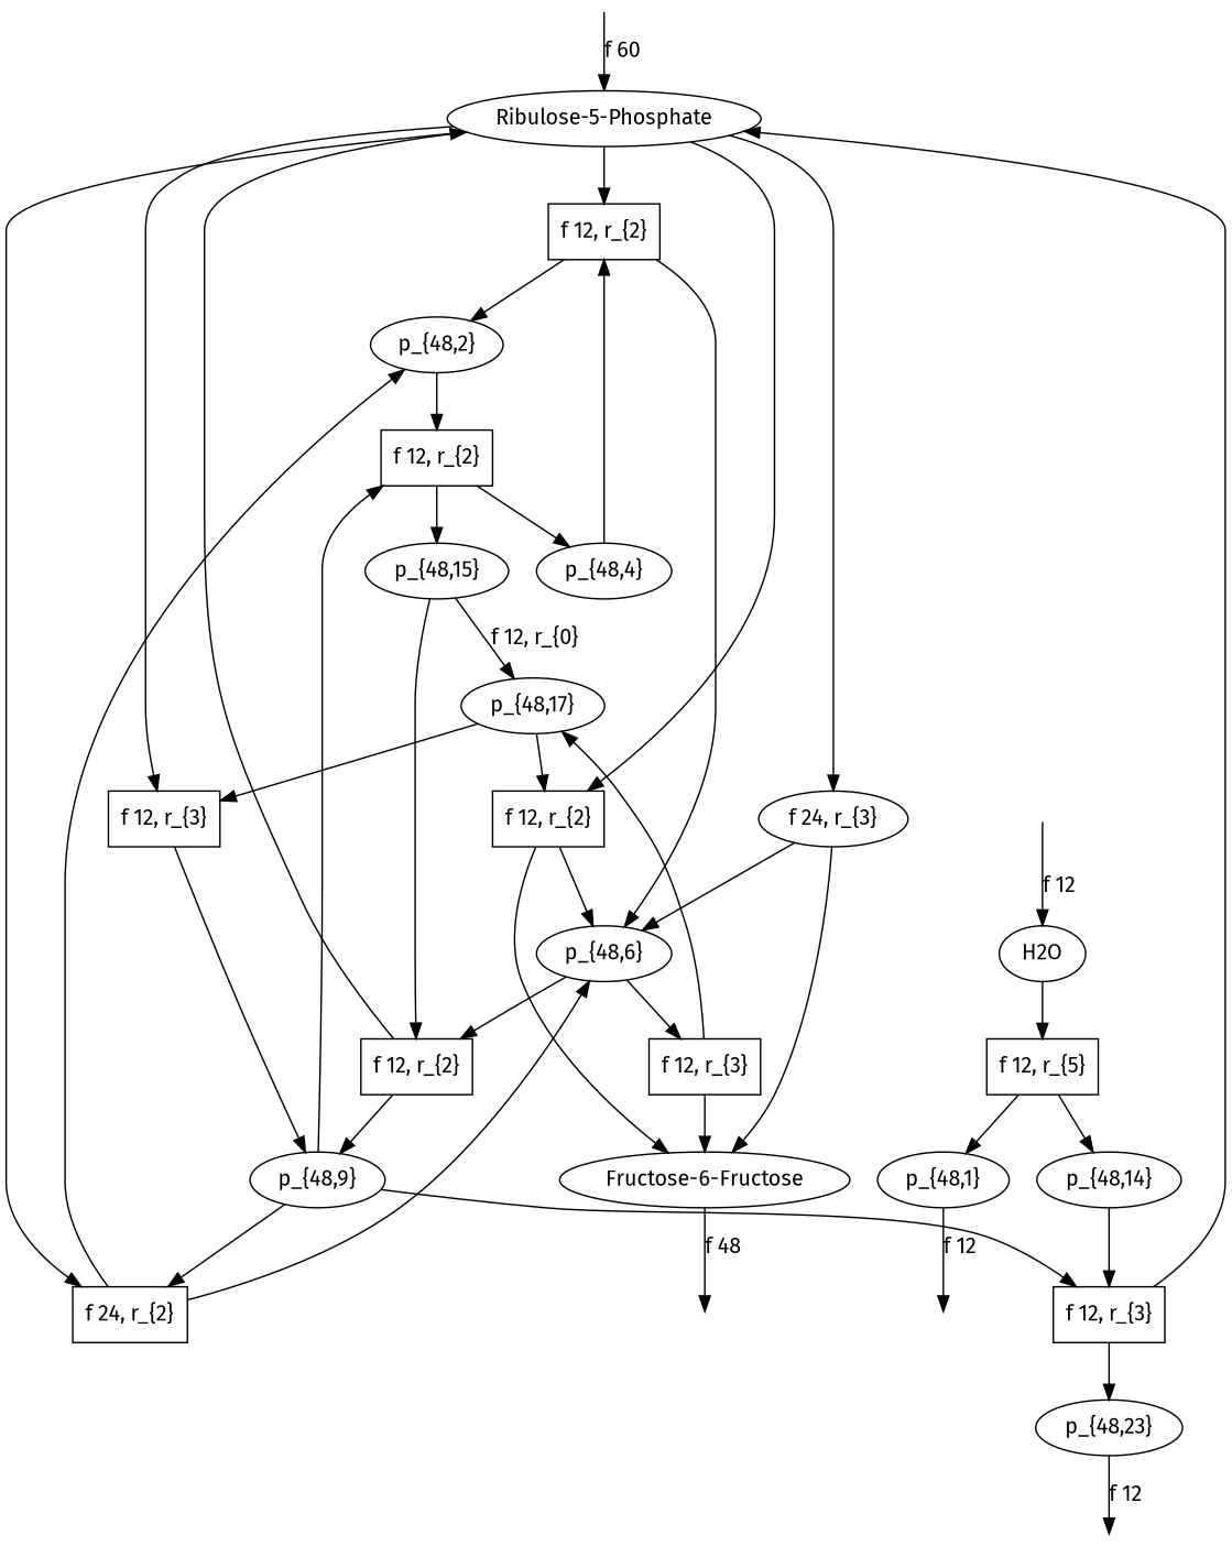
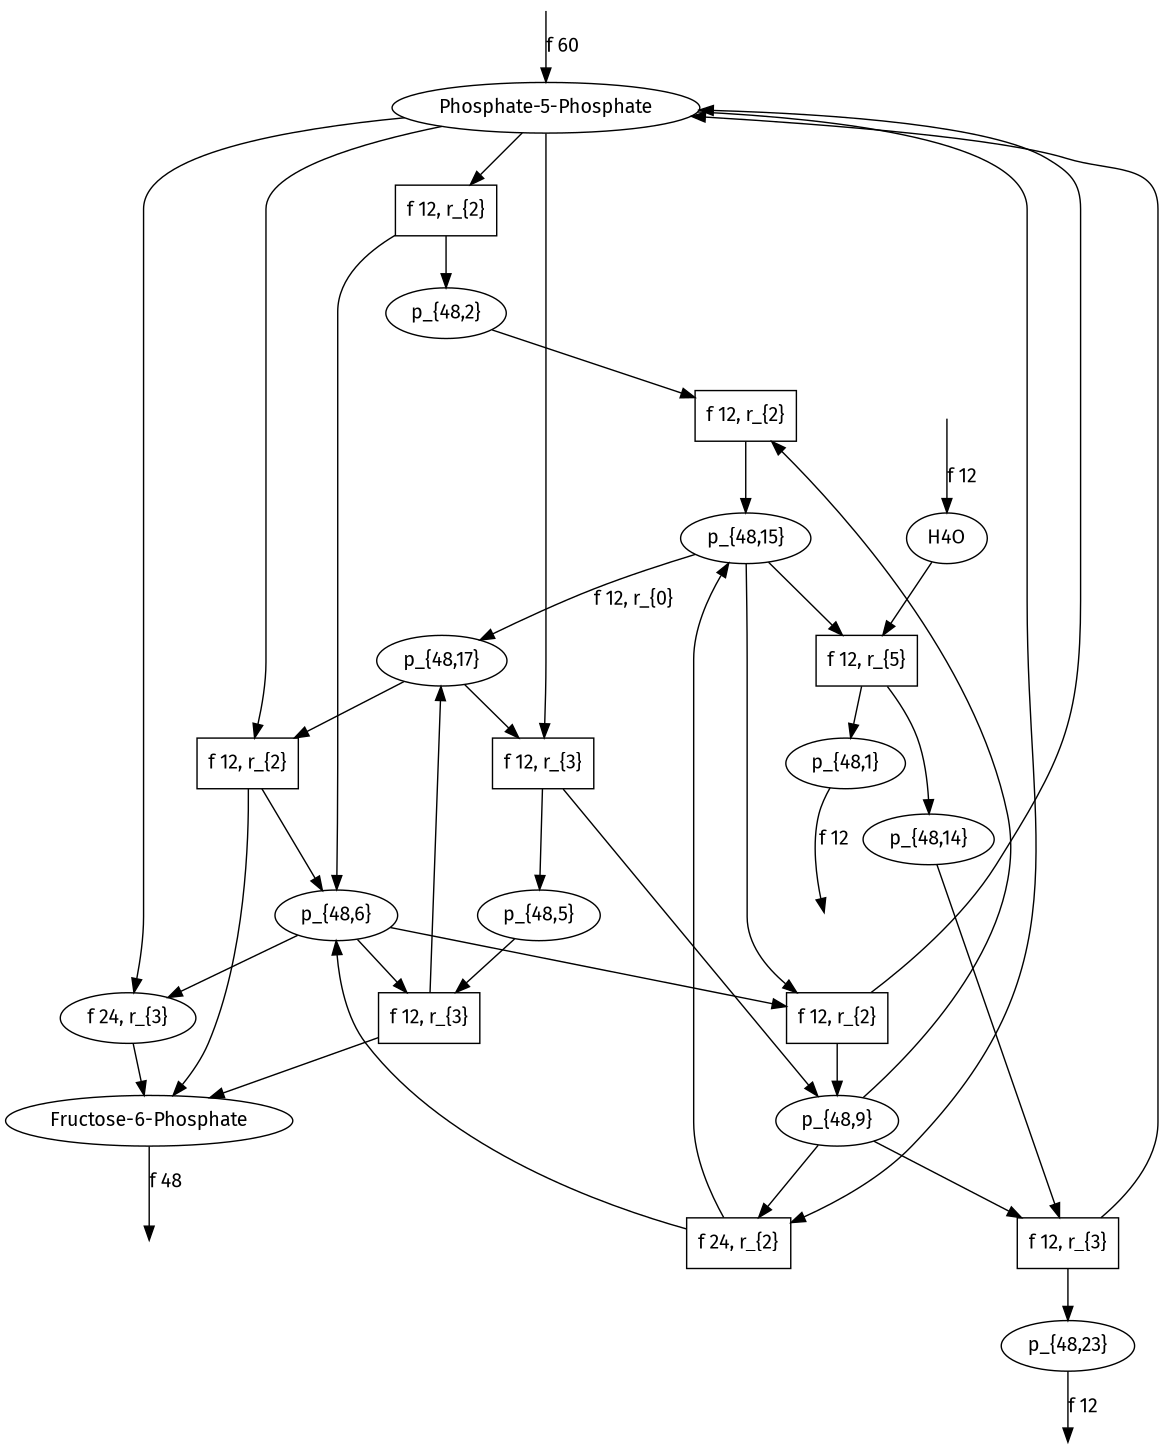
  digraph {
    fontname="Fira Sans"
    node [fontname="Fira Sans" shape=ellipse]
    edge [fontname="Fira Sans"]
-   n1 [label="Ribulose-5-Phosphate"]
+   n1 [label="Phosphate-5-Phosphate"]
    n2 [label="f 12, r_{2}" shape=box]
    n3 [label="f 24, r_{2}" shape=box]
    n4 [label="f 24, r_{3}"]
    n5 [label="f 12, r_{2}" shape=box]
    n6 [label="f 12, r_{3}" shape=box]
    n7 [label="p_{48,2}"]
    n8 [label="p_{48,6}"]
    n9 [label="p_{48,15}"]
-   n10 [label="Fructose-6-Fructose"]
+   n10 [label="Fructose-6-Phosphate"]
+   n11 [label="p_{48,5}"]
    n12 [label="p_{48,9}"]
-   n13 [label=H2O]
+   n13 [label=H4O]
    n14 [label="f 12, r_{5}" shape=box]
    n15 [label="p_{48,1}"]
    n16 [label="p_{48,14}"]
    "4-0-IOFlow" [shape=point style=invis]
    n18 [label="f 12, r_{2}" shape=box]
-   n19 [label="p_{48,4}"]
    n20 [label="f 12, r_{3}" shape=box]
    n21 [label="p_{48,17}"]
    n22 [label="f 12, r_{2}" shape=box]
    n23 [label="f 12, r_{3}" shape=box]
    n24 [label="p_{48,23}"]
    "62-0-IOFlow" [shape=point style=invis]
    "154-0-IOFlow" [shape=point style=invis]
    "0-0-IOFlow" [shape=point style=invis]
    "1-0-IOFlow" [shape=point style=invis]
    n1 -> n2
    n1 -> n3
    n1 -> n4
    n1 -> n5
    n1 -> n6
    n2 -> n7
    n2 -> n8
    n3 -> n8
-   n3 -> n7
+   n3 -> n9
    n4 -> n10
    n5 -> n8
    n5 -> n10
+   n6 -> n11
    n6 -> n12
    n7 -> n18
-   n4 -> n8
+   n8 -> n4
    n8 -> n20
    n8 -> n22
+   n9 -> n14
    n9 -> n21 [label="f 12, r_{0}"]
    n9 -> n22
    n10 -> "62-0-IOFlow" [label="f 48"]
+   n11 -> n20
    n12 -> n3
    n12 -> n18
    n12 -> n23
    n13 -> n14
    n14 -> n15
    n14 -> n16
    n15 -> "4-0-IOFlow" [label="f 12"]
    n16 -> n23
    n18 -> n9
-   n18 -> n19
-   n19 -> n2
    n20 -> n10
    n20 -> n21
    n21 -> n5
    n21 -> n6
    n22 -> n1
    n22 -> n12
    n23 -> n1
    n23 -> n24
    n24 -> "154-0-IOFlow" [label="f 12"]
    "0-0-IOFlow" -> n1 [label="f 60"]
    "1-0-IOFlow" -> n13 [label="f 12"]
  }
